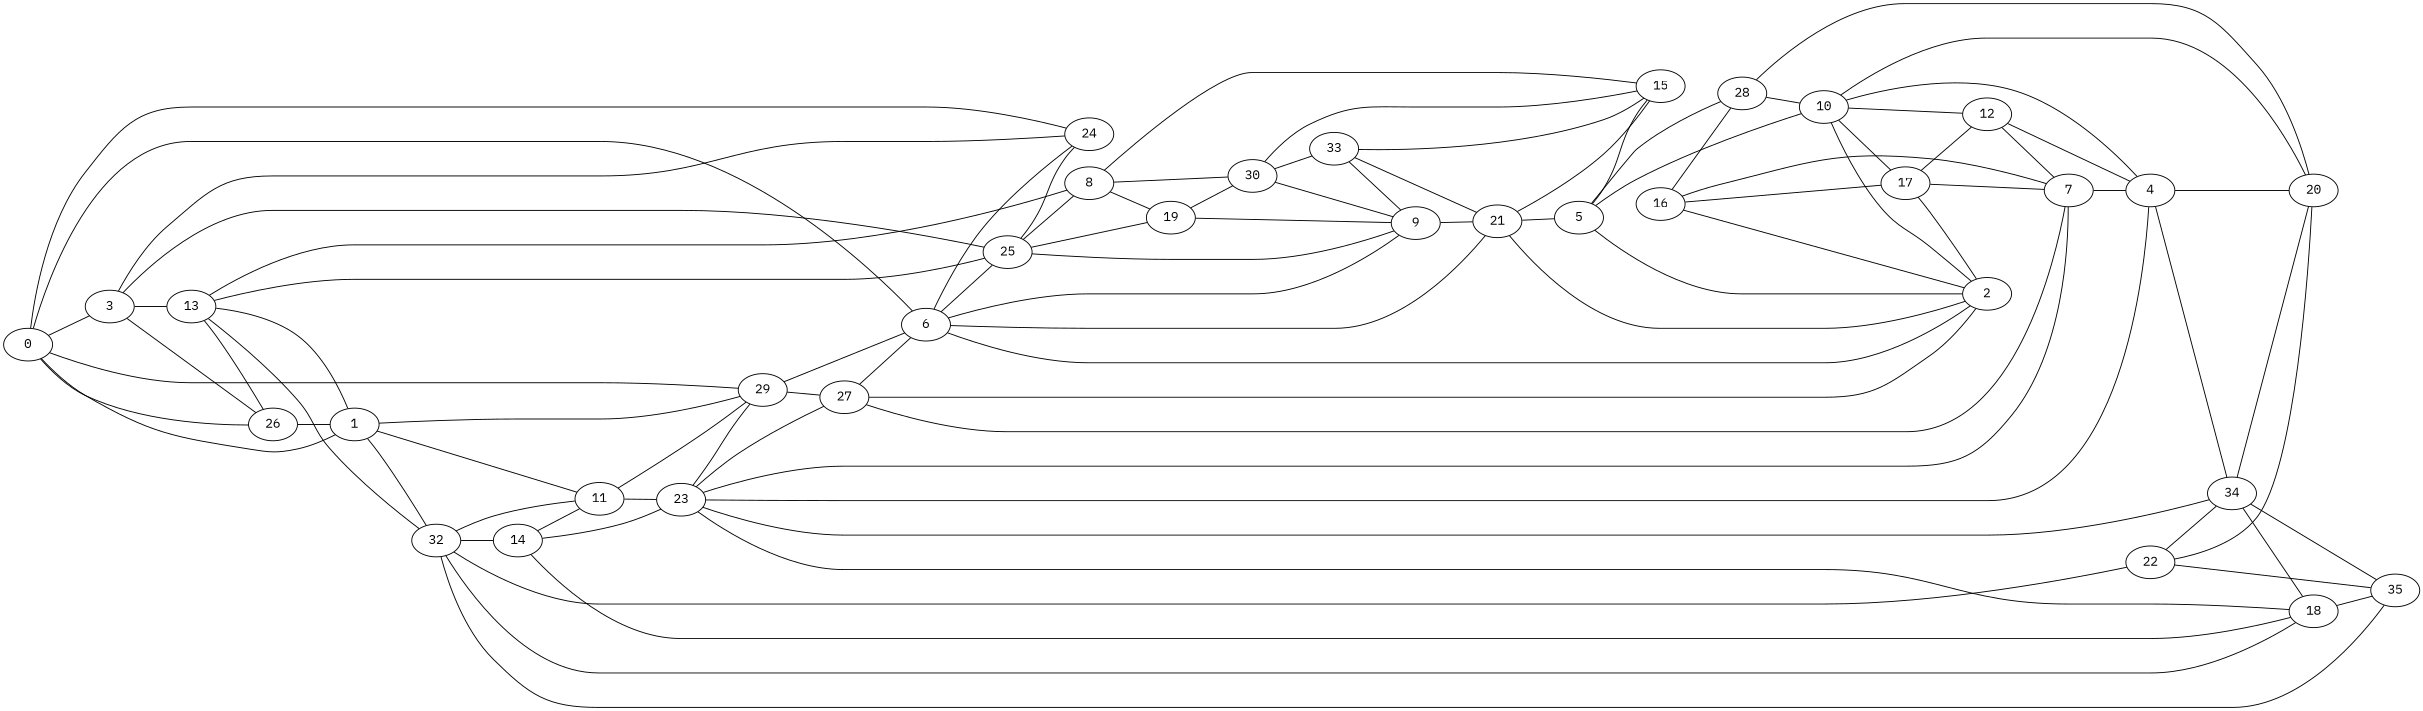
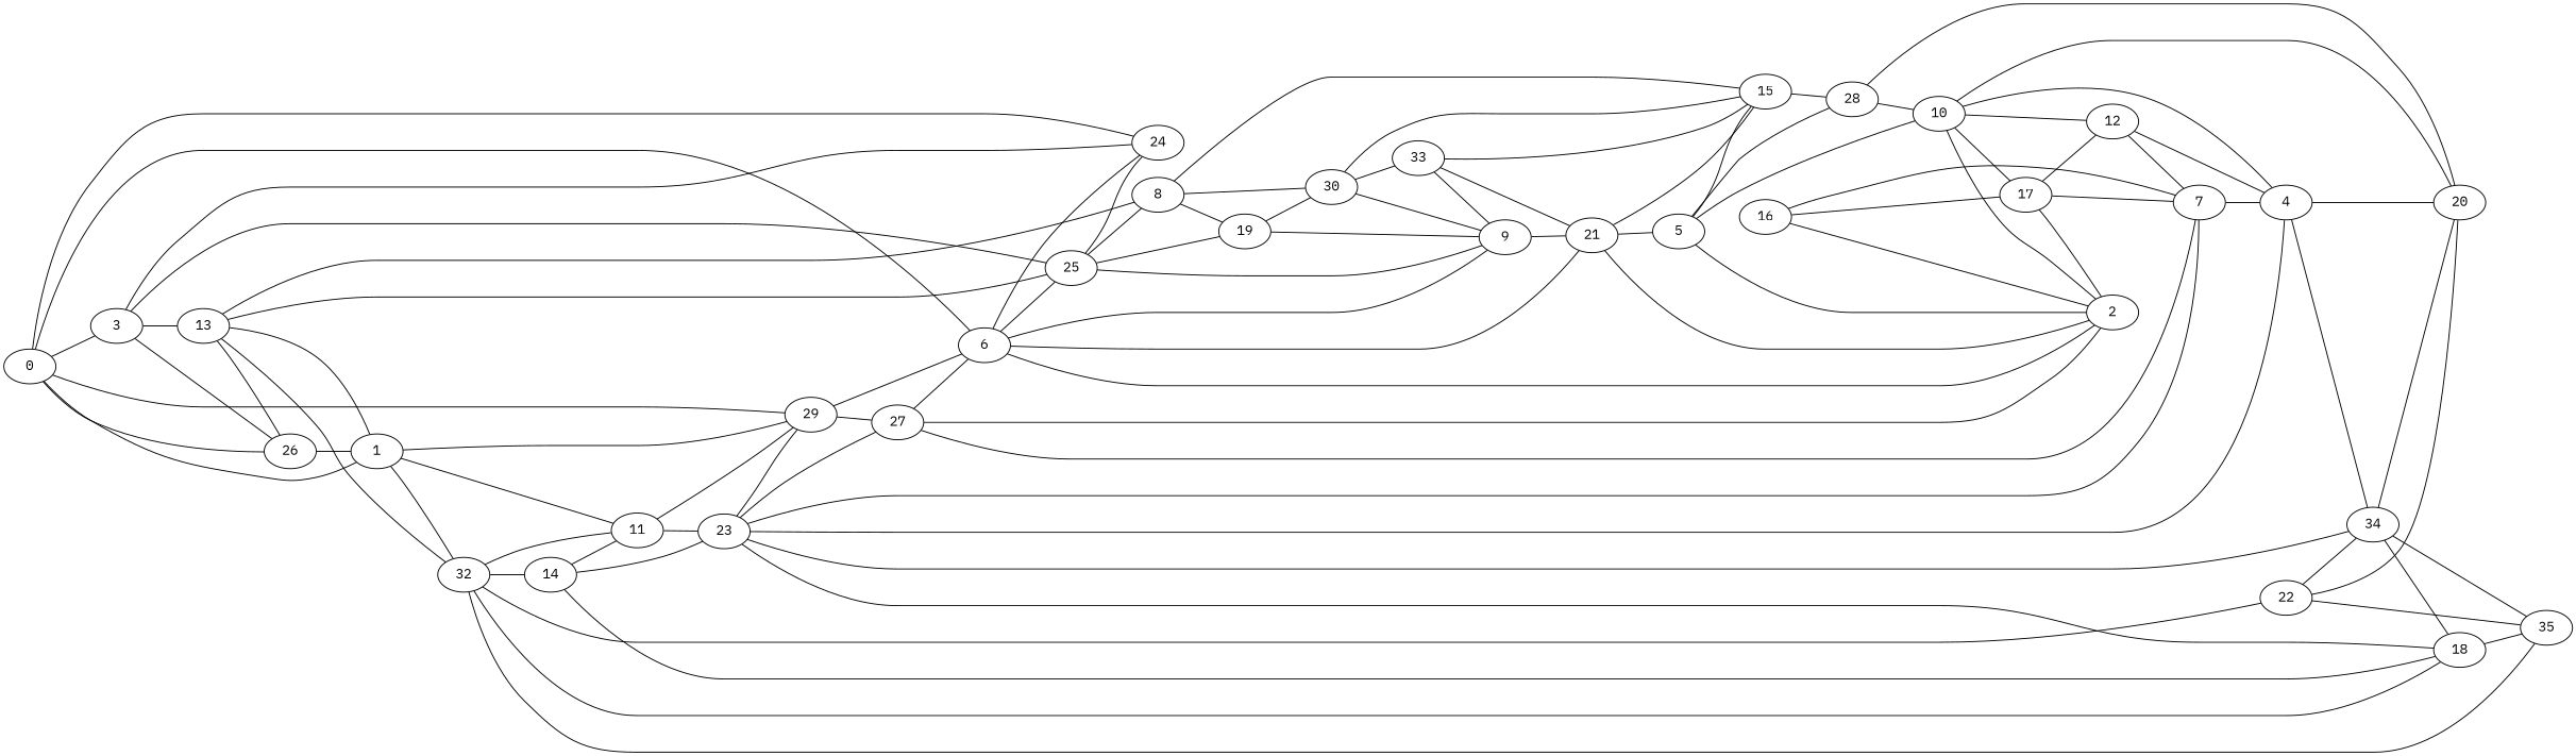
  graph {
    fontname="IBM Plex Mono"
    rankdir=LR
    node [fontname="IBM Plex Mono"]
    edge [fontname="IBM Plex Mono"]
    0
    3
    26
    29
    13
    24
    1
    27
    11
    32
    14
    22
    2
    6
    21
    25
    5
    15
    33
    7
    23
    4
    12
    20
    34
    28
    10
    18
    30
    8
    17
    19
    9
    16
    35
    0 -- 3
    0 -- 26
    0 -- 29
    3 -- 13
    3 -- 24
    26 -- 3
    26 -- 1
    29 -- 1
    29 -- 27
    29 -- 11
    13 -- 26
    13 -- 1
    13 -- 32
    13 -- 25
    24 -- 0
    24 -- 6
    1 -- 0
    1 -- 32
    27 -- 6
    27 -- 7
    27 -- 23
    11 -- 1
    11 -- 32
    11 -- 23
    32 -- 14
    32 -- 22
    14 -- 11
    14 -- 23
    22 -- 20
    22 -- 34
    22 -- 35
    2 -- 27
    2 -- 6
    2 -- 21
    6 -- 0
    6 -- 29
    6 -- 21
    6 -- 25
    21 -- 5
    21 -- 15
    21 -- 33
    25 -- 3
    25 -- 24
    25 -- 8
    5 -- 2
    5 -- 15
    5 -- 28
    15 -- 33
-   16 -- 28
+   15 -- 28
    15 -- 30
    33 -- 9
    7 -- 23
    7 -- 4
    7 -- 17
    23 -- 29
    23 -- 4
    23 -- 18
    4 -- 12
    4 -- 20
    4 -- 34
    12 -- 7
    20 -- 28
    20 -- 10
    34 -- 23
    34 -- 20
    34 -- 18
    28 -- 10
    10 -- 2
    10 -- 5
    10 -- 4
    10 -- 12
    10 -- 17
    18 -- 32
    18 -- 14
    18 -- 35
    30 -- 33
    30 -- 8
    30 -- 9
    8 -- 13
    8 -- 15
    8 -- 19
    17 -- 2
    17 -- 12
    19 -- 25
    19 -- 30
    9 -- 6
    9 -- 21
    9 -- 25
    9 -- 19
    16 -- 2
    16 -- 7
    16 -- 17
    35 -- 32
    35 -- 34
  }
